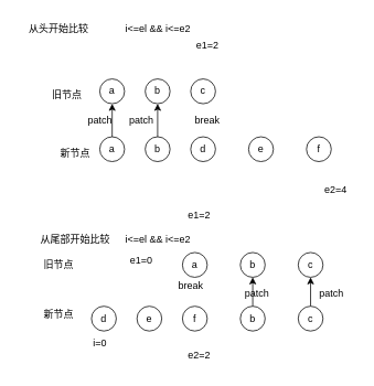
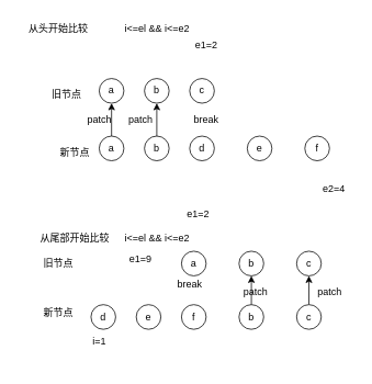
  <mxCell id="0" />
  <mxCell id="1" parent="0" />
  <mxCell id="2" value="从头开始比较" style="text;html=1;align=center;verticalAlign=middle;resizable=0;points=[];autosize=1;strokeColor=none;fillColor=none;" vertex="1" parent="1"><mxGeometry x="20" y="20" width="100" height="30" as="geometry" /></mxCell>
  <mxCell id="3" value="i&amp;lt;=el &amp;amp;&amp;amp; i&amp;lt;=e2" style="text;html=1;align=center;verticalAlign=middle;resizable=0;points=[];autosize=1;strokeColor=none;fillColor=none;" vertex="1" parent="1"><mxGeometry x="140" y="20" width="100" height="30" as="geometry" /></mxCell>
  <mxCell id="4" value="旧节点" style="text;html=1;align=center;verticalAlign=middle;resizable=0;points=[];autosize=1;strokeColor=none;fillColor=none;" vertex="1" parent="1"><mxGeometry x="50" y="100" width="60" height="30" as="geometry" /></mxCell>
  <mxCell id="5" value="a" style="ellipse;whiteSpace=wrap;html=1;aspect=fixed;" vertex="1" parent="1"><mxGeometry x="120" y="95" width="30" height="30" as="geometry" /></mxCell>
  <mxCell id="6" value="b" style="ellipse;whiteSpace=wrap;html=1;aspect=fixed;" vertex="1" parent="1"><mxGeometry x="175" y="95" width="30" height="30" as="geometry" /></mxCell>
  <mxCell id="7" value="c" style="ellipse;whiteSpace=wrap;html=1;aspect=fixed;" vertex="1" parent="1"><mxGeometry x="230" y="95" width="30" height="30" as="geometry" /></mxCell>
  <mxCell id="8" value="" style="edgeStyle=none;html=1;" edge="1" parent="1" source="9" target="5"><mxGeometry relative="1" as="geometry" /></mxCell>
  <mxCell id="9" value="a" style="ellipse;whiteSpace=wrap;html=1;aspect=fixed;" vertex="1" parent="1"><mxGeometry x="120" y="165" width="30" height="30" as="geometry" /></mxCell>
  <mxCell id="10" value="" style="edgeStyle=none;html=1;" edge="1" parent="1" source="11" target="6"><mxGeometry relative="1" as="geometry" /></mxCell>
  <mxCell id="11" value="b" style="ellipse;whiteSpace=wrap;html=1;aspect=fixed;" vertex="1" parent="1"><mxGeometry x="175" y="165" width="30" height="30" as="geometry" /></mxCell>
  <mxCell id="12" value="d" style="ellipse;whiteSpace=wrap;html=1;aspect=fixed;" vertex="1" parent="1"><mxGeometry x="230" y="165" width="30" height="30" as="geometry" /></mxCell>
  <mxCell id="13" value="e" style="ellipse;whiteSpace=wrap;html=1;aspect=fixed;" vertex="1" parent="1"><mxGeometry x="300" y="165" width="30" height="30" as="geometry" /></mxCell>
  <mxCell id="14" value="f" style="ellipse;whiteSpace=wrap;html=1;aspect=fixed;" vertex="1" parent="1"><mxGeometry x="370" y="165" width="30" height="30" as="geometry" /></mxCell>
  <mxCell id="15" value="patch" style="text;html=1;align=center;verticalAlign=middle;resizable=0;points=[];autosize=1;strokeColor=none;fillColor=none;" vertex="1" parent="1"><mxGeometry x="95" y="130" width="50" height="30" as="geometry" /></mxCell>
  <mxCell id="16" value="patch" style="text;html=1;align=center;verticalAlign=middle;resizable=0;points=[];autosize=1;strokeColor=none;fillColor=none;" vertex="1" parent="1"><mxGeometry x="145" y="130" width="50" height="30" as="geometry" /></mxCell>
  <mxCell id="17" value="break" style="text;html=1;align=center;verticalAlign=middle;resizable=0;points=[];autosize=1;strokeColor=none;fillColor=none;" vertex="1" parent="1"><mxGeometry x="225" y="130" width="50" height="30" as="geometry" /></mxCell>
  <mxCell id="18" value="e1=2" style="text;html=1;align=center;verticalAlign=middle;resizable=0;points=[];autosize=1;strokeColor=none;fillColor=none;" vertex="1" parent="1"><mxGeometry x="225" y="40" width="50" height="30" as="geometry" /></mxCell>
  <mxCell id="19" value="e2=4" style="text;html=1;align=center;verticalAlign=middle;resizable=0;points=[];autosize=1;strokeColor=none;fillColor=none;" vertex="1" parent="1"><mxGeometry x="380" y="215" width="50" height="30" as="geometry" /></mxCell>
  <mxCell id="20" value="i&amp;lt;=el &amp;amp;&amp;amp; i&amp;lt;=e2" style="text;html=1;align=center;verticalAlign=middle;resizable=0;points=[];autosize=1;strokeColor=none;fillColor=none;" vertex="1" parent="1"><mxGeometry x="140" y="275" width="100" height="30" as="geometry" /></mxCell>
  <mxCell id="21" value="旧节点" style="text;html=1;align=center;verticalAlign=middle;resizable=0;points=[];autosize=1;strokeColor=none;fillColor=none;" vertex="1" parent="1"><mxGeometry x="40" y="305" width="60" height="30" as="geometry" /></mxCell>
  <mxCell id="22" value="a" style="ellipse;whiteSpace=wrap;html=1;aspect=fixed;" vertex="1" parent="1"><mxGeometry x="220" y="305" width="30" height="30" as="geometry" /></mxCell>
  <mxCell id="23" value="b" style="ellipse;whiteSpace=wrap;html=1;aspect=fixed;" vertex="1" parent="1"><mxGeometry x="290" y="305" width="30" height="30" as="geometry" /></mxCell>
  <mxCell id="24" value="c" style="ellipse;whiteSpace=wrap;html=1;aspect=fixed;" vertex="1" parent="1"><mxGeometry x="360" y="305" width="30" height="30" as="geometry" /></mxCell>
  <mxCell id="25" value="d" style="ellipse;whiteSpace=wrap;html=1;aspect=fixed;" vertex="1" parent="1"><mxGeometry x="110" y="370" width="30" height="30" as="geometry" /></mxCell>
  <mxCell id="26" value="e" style="ellipse;whiteSpace=wrap;html=1;aspect=fixed;" vertex="1" parent="1"><mxGeometry x="165" y="370" width="30" height="30" as="geometry" /></mxCell>
  <mxCell id="27" value="f" style="ellipse;whiteSpace=wrap;html=1;aspect=fixed;" vertex="1" parent="1"><mxGeometry x="220" y="370" width="30" height="30" as="geometry" /></mxCell>
  <mxCell id="28" value="" style="edgeStyle=none;html=1;" edge="1" parent="1" source="29" target="23"><mxGeometry relative="1" as="geometry" /></mxCell>
  <mxCell id="29" value="b" style="ellipse;whiteSpace=wrap;html=1;aspect=fixed;" vertex="1" parent="1"><mxGeometry x="290" y="370" width="30" height="30" as="geometry" /></mxCell>
  <mxCell id="30" value="" style="edgeStyle=none;html=1;" edge="1" parent="1" source="31" target="24"><mxGeometry relative="1" as="geometry" /></mxCell>
  <mxCell id="31" value="c" style="ellipse;whiteSpace=wrap;html=1;aspect=fixed;" vertex="1" parent="1"><mxGeometry x="360" y="370" width="30" height="30" as="geometry" /></mxCell>
  <mxCell id="32" value="e1=2" style="text;html=1;align=center;verticalAlign=middle;resizable=0;points=[];autosize=1;strokeColor=none;fillColor=none;" vertex="1" parent="1"><mxGeometry x="215" y="245" width="50" height="30" as="geometry" /></mxCell>
- <mxCell id="33" value="e2=2" style="text;html=1;align=center;verticalAlign=middle;resizable=0;points=[];autosize=1;strokeColor=none;fillColor=none;" vertex="1" parent="1"><mxGeometry x="215" y="415" width="50" height="30" as="geometry" /></mxCell>
  <mxCell id="34" value="新节点" style="text;html=1;align=center;verticalAlign=middle;resizable=0;points=[];autosize=1;strokeColor=none;fillColor=none;" vertex="1" parent="1"><mxGeometry x="60" y="170" width="60" height="30" as="geometry" /></mxCell>
  <mxCell id="35" value="新节点" style="text;html=1;align=center;verticalAlign=middle;resizable=0;points=[];autosize=1;strokeColor=none;fillColor=none;" vertex="1" parent="1"><mxGeometry x="40" y="365" width="60" height="30" as="geometry" /></mxCell>
  <mxCell id="36" value="patch" style="text;html=1;align=center;verticalAlign=middle;resizable=0;points=[];autosize=1;strokeColor=none;fillColor=none;" vertex="1" parent="1"><mxGeometry x="375" y="340" width="50" height="30" as="geometry" /></mxCell>
  <mxCell id="37" value="patch" style="text;html=1;align=center;verticalAlign=middle;resizable=0;points=[];autosize=1;strokeColor=none;fillColor=none;" vertex="1" parent="1"><mxGeometry x="285" y="340" width="50" height="30" as="geometry" /></mxCell>
  <mxCell id="38" value="break" style="text;html=1;align=center;verticalAlign=middle;resizable=0;points=[];autosize=1;strokeColor=none;fillColor=none;" vertex="1" parent="1"><mxGeometry x="205" y="330" width="50" height="30" as="geometry" /></mxCell>
  <mxCell id="39" value="从尾部开始比较" style="text;html=1;align=center;verticalAlign=middle;resizable=0;points=[];autosize=1;strokeColor=none;fillColor=none;" vertex="1" parent="1"><mxGeometry x="35" y="275" width="110" height="30" as="geometry" /></mxCell>
- <mxCell id="40" value="e1=0" style="text;html=1;align=center;verticalAlign=middle;resizable=0;points=[];autosize=1;strokeColor=none;fillColor=none;" vertex="1" parent="1"><mxGeometry x="145" y="300" width="50" height="30" as="geometry" /></mxCell>
- <mxCell id="41" value="i=0" style="text;html=1;align=center;verticalAlign=middle;resizable=0;points=[];autosize=1;strokeColor=none;fillColor=none;" vertex="1" parent="1"><mxGeometry x="100" y="400" width="40" height="30" as="geometry" /></mxCell>
+ <mxCell id="40" value="e1=9" style="text;html=1;align=center;verticalAlign=middle;resizable=0;points=[];autosize=1;strokeColor=none;fillColor=none;" vertex="1" parent="1"><mxGeometry x="145" y="300" width="50" height="30" as="geometry" /></mxCell>
+ <mxCell id="41" value="i=1" style="text;html=1;align=center;verticalAlign=middle;resizable=0;points=[];autosize=1;strokeColor=none;fillColor=none;" vertex="1" parent="1"><mxGeometry x="100" y="400" width="40" height="30" as="geometry" /></mxCell>
